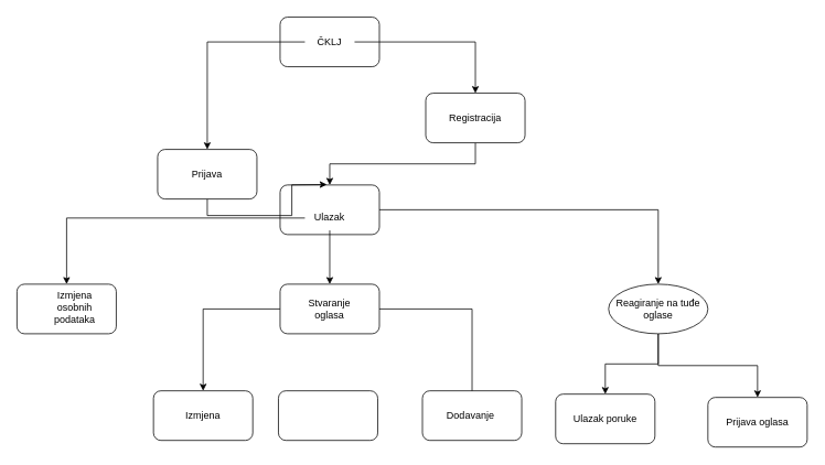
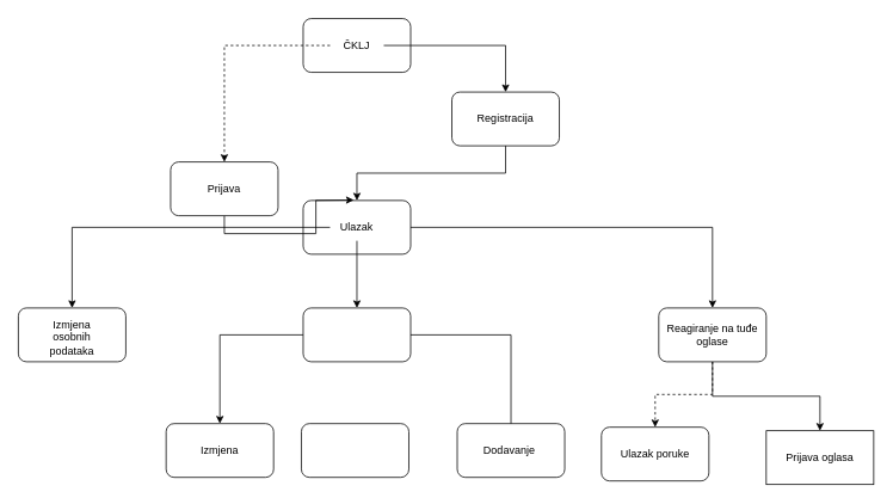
  <mxCell id="0" />
  <mxCell id="1" parent="0" />
  <mxCell id="2" value="" style="rounded=1;whiteSpace=wrap;html=1;" parent="1" vertex="1"><mxGeometry x="338" y="20" width="120" height="60" as="geometry" /></mxCell>
- <mxCell id="3" style="edgeStyle=orthogonalEdgeStyle;rounded=0;orthogonalLoop=1;jettySize=auto;html=1;" edge="1" parent="1" source="5" target="30"><mxGeometry relative="1" as="geometry" /></mxCell>
+ <mxCell id="3" style="edgeStyle=orthogonalEdgeStyle;rounded=0;orthogonalLoop=1;jettySize=auto;html=1;dashed=1;" edge="1" parent="1" source="5" target="30"><mxGeometry relative="1" as="geometry" /></mxCell>
  <mxCell id="4" style="edgeStyle=orthogonalEdgeStyle;rounded=0;orthogonalLoop=1;jettySize=auto;html=1;" edge="1" parent="1" source="5" target="7"><mxGeometry relative="1" as="geometry" /></mxCell>
  <mxCell id="5" value="ČKLJ" style="text;html=1;strokeColor=none;fillColor=none;align=center;verticalAlign=middle;whiteSpace=wrap;rounded=0;" parent="1" vertex="1"><mxGeometry x="368" y="35" width="60" height="30" as="geometry" /></mxCell>
  <mxCell id="6" style="edgeStyle=orthogonalEdgeStyle;rounded=0;orthogonalLoop=1;jettySize=auto;html=1;exitX=0.5;exitY=1;exitDx=0;exitDy=0;entryX=0.5;entryY=0;entryDx=0;entryDy=0;" edge="1" parent="1" source="7" target="9"><mxGeometry relative="1" as="geometry" /></mxCell>
- <mxCell id="7" value="Registracija" style="rounded=1;whiteSpace=wrap;html=1;" parent="1" vertex="1"><mxGeometry x="514" y="112" width="120" height="60" as="geometry" /></mxCell>
+ <mxCell id="7" value="Registracija" style="rounded=1;whiteSpace=wrap;html=1;" parent="1" vertex="1"><mxGeometry x="504" y="102" width="120" height="60" as="geometry" /></mxCell>
  <mxCell id="8" style="edgeStyle=orthogonalEdgeStyle;rounded=0;orthogonalLoop=1;jettySize=auto;html=1;entryX=0.5;entryY=0;entryDx=0;entryDy=0;" parent="1" source="9" target="27" edge="1"><mxGeometry relative="1" as="geometry" /></mxCell>
  <mxCell id="9" value="" style="rounded=1;whiteSpace=wrap;html=1;" parent="1" vertex="1"><mxGeometry x="338" y="223" width="120" height="60" as="geometry" /></mxCell>
  <mxCell id="10" style="edgeStyle=orthogonalEdgeStyle;rounded=0;orthogonalLoop=1;jettySize=auto;html=1;exitX=0.5;exitY=1;exitDx=0;exitDy=0;" parent="1" source="7" target="7" edge="1"><mxGeometry relative="1" as="geometry" /></mxCell>
  <mxCell id="11" style="edgeStyle=orthogonalEdgeStyle;rounded=0;orthogonalLoop=1;jettySize=auto;html=1;entryX=0.5;entryY=0;entryDx=0;entryDy=0;" parent="1" source="13" target="18" edge="1"><mxGeometry relative="1" as="geometry" /></mxCell>
  <mxCell id="12" style="edgeStyle=orthogonalEdgeStyle;rounded=0;orthogonalLoop=1;jettySize=auto;html=1;entryX=0.5;entryY=0;entryDx=0;entryDy=0;" parent="1" source="13" target="16" edge="1"><mxGeometry relative="1" as="geometry" /></mxCell>
- <mxCell id="13" value="Ulazak" style="text;html=1;strokeColor=none;fillColor=none;align=center;verticalAlign=middle;whiteSpace=wrap;rounded=0;" parent="1" vertex="1"><mxGeometry x="368" y="248" width="60" height="30" as="geometry" /></mxCell>
+ <mxCell id="13" value="Ulazak" style="text;html=1;strokeColor=none;fillColor=none;align=center;verticalAlign=middle;whiteSpace=wrap;rounded=0;" parent="1" vertex="1"><mxGeometry x="368" y="238" width="60" height="30" as="geometry" /></mxCell>
  <mxCell id="14" style="edgeStyle=orthogonalEdgeStyle;rounded=0;orthogonalLoop=1;jettySize=auto;html=1;entryX=0.5;entryY=0;entryDx=0;entryDy=0;" parent="1" source="16" target="20" edge="1"><mxGeometry relative="1" as="geometry" /></mxCell>
  <mxCell id="15" style="edgeStyle=orthogonalEdgeStyle;rounded=0;orthogonalLoop=1;jettySize=auto;html=1;entryX=0.5;entryY=0;entryDx=0;entryDy=0;" parent="1" source="16" target="24" edge="1"><mxGeometry relative="1" as="geometry" /></mxCell>
  <mxCell id="16" value="" style="rounded=1;whiteSpace=wrap;html=1;" parent="1" vertex="1"><mxGeometry x="338" y="343" width="120" height="60" as="geometry" /></mxCell>
- <mxCell id="17" value="Stvaranje oglasa" style="text;html=1;strokeColor=none;fillColor=none;align=center;verticalAlign=middle;whiteSpace=wrap;rounded=0;" parent="1" vertex="1"><mxGeometry x="368" y="358" width="60" height="30" as="geometry" /></mxCell>
  <mxCell id="18" value="" style="rounded=1;whiteSpace=wrap;html=1;" parent="1" vertex="1"><mxGeometry x="20" y="343" width="120" height="60" as="geometry" /></mxCell>
- <mxCell id="19" value="Izmjena osobnih podataka" style="text;html=1;strokeColor=none;fillColor=none;align=center;verticalAlign=middle;whiteSpace=wrap;rounded=0;" parent="1" vertex="1"><mxGeometry x="60" y="356" width="60" height="30" as="geometry" /></mxCell>
+ <mxCell id="19" value="Izmjena osobnih podataka" style="text;html=1;strokeColor=none;fillColor=none;align=center;verticalAlign=middle;whiteSpace=wrap;rounded=0;" parent="1" vertex="1"><mxGeometry x="50" y="361" width="60" height="30" as="geometry" /></mxCell>
  <mxCell id="20" value="" style="rounded=1;whiteSpace=wrap;html=1;" parent="1" vertex="1"><mxGeometry x="185" y="472" width="120" height="60" as="geometry" /></mxCell>
  <mxCell id="21" value="" style="rounded=1;whiteSpace=wrap;html=1;" parent="1" vertex="1"><mxGeometry x="336" y="472" width="120" height="60" as="geometry" /></mxCell>
  <mxCell id="22" value="" style="rounded=1;whiteSpace=wrap;html=1;" parent="1" vertex="1"><mxGeometry x="510" y="472" width="120" height="60" as="geometry" /></mxCell>
  <mxCell id="23" value="Izmjena" style="text;html=1;strokeColor=none;fillColor=none;align=center;verticalAlign=middle;whiteSpace=wrap;rounded=0;" parent="1" vertex="1"><mxGeometry x="215" y="487" width="60" height="30" as="geometry" /></mxCell>
  <mxCell id="24" value="Dodavanje&amp;nbsp;" style="text;html=1;strokeColor=none;fillColor=none;align=center;verticalAlign=middle;whiteSpace=wrap;rounded=0;" parent="1" vertex="1"><mxGeometry x="540" y="487" width="60" height="30" as="geometry" /></mxCell>
- <mxCell id="25" style="edgeStyle=orthogonalEdgeStyle;rounded=0;orthogonalLoop=1;jettySize=auto;html=1;" parent="1" source="27" target="28" edge="1"><mxGeometry relative="1" as="geometry" /></mxCell>
+ <mxCell id="25" style="edgeStyle=orthogonalEdgeStyle;rounded=0;orthogonalLoop=1;jettySize=auto;html=1;dashed=1;" parent="1" source="27" target="28" edge="1"><mxGeometry relative="1" as="geometry" /></mxCell>
  <mxCell id="26" style="edgeStyle=orthogonalEdgeStyle;rounded=0;orthogonalLoop=1;jettySize=auto;html=1;entryX=0.5;entryY=0;entryDx=0;entryDy=0;" edge="1" parent="1" source="27" target="31"><mxGeometry relative="1" as="geometry" /></mxCell>
- <mxCell id="27" value="Reagiranje na tuđe oglase" style="ellipse;whiteSpace=wrap;html=1;" parent="1" vertex="1"><mxGeometry x="735" y="343" width="120" height="60" as="geometry" /></mxCell>
+ <mxCell id="27" value="Reagiranje na tuđe oglase" style="rounded=1;whiteSpace=wrap;html=1;" parent="1" vertex="1"><mxGeometry x="735" y="343" width="120" height="60" as="geometry" /></mxCell>
  <mxCell id="28" value="Ulazak poruke" style="rounded=1;whiteSpace=wrap;html=1;" parent="1" vertex="1"><mxGeometry x="671" y="476" width="120" height="60" as="geometry" /></mxCell>
  <mxCell id="29" style="edgeStyle=orthogonalEdgeStyle;rounded=0;orthogonalLoop=1;jettySize=auto;html=1;exitX=0.5;exitY=1;exitDx=0;exitDy=0;" edge="1" parent="1" source="30"><mxGeometry relative="1" as="geometry"><mxPoint x="394.444" y="222.444" as="targetPoint" /></mxGeometry></mxCell>
  <mxCell id="30" value="Prijava" style="rounded=1;whiteSpace=wrap;html=1;" vertex="1" parent="1"><mxGeometry x="190" y="180" width="120" height="60" as="geometry" /></mxCell>
- <mxCell id="31" value="Prijava oglasa" style="rounded=1;whiteSpace=wrap;html=1;" vertex="1" parent="1"><mxGeometry x="855" y="480" width="120" height="60" as="geometry" /></mxCell>
+ <mxCell id="31" value="Prijava oglasa" style="whiteSpace=wrap;html=1;rounded=0;" vertex="1" parent="1"><mxGeometry x="855" y="480" width="120" height="60" as="geometry" /></mxCell>
